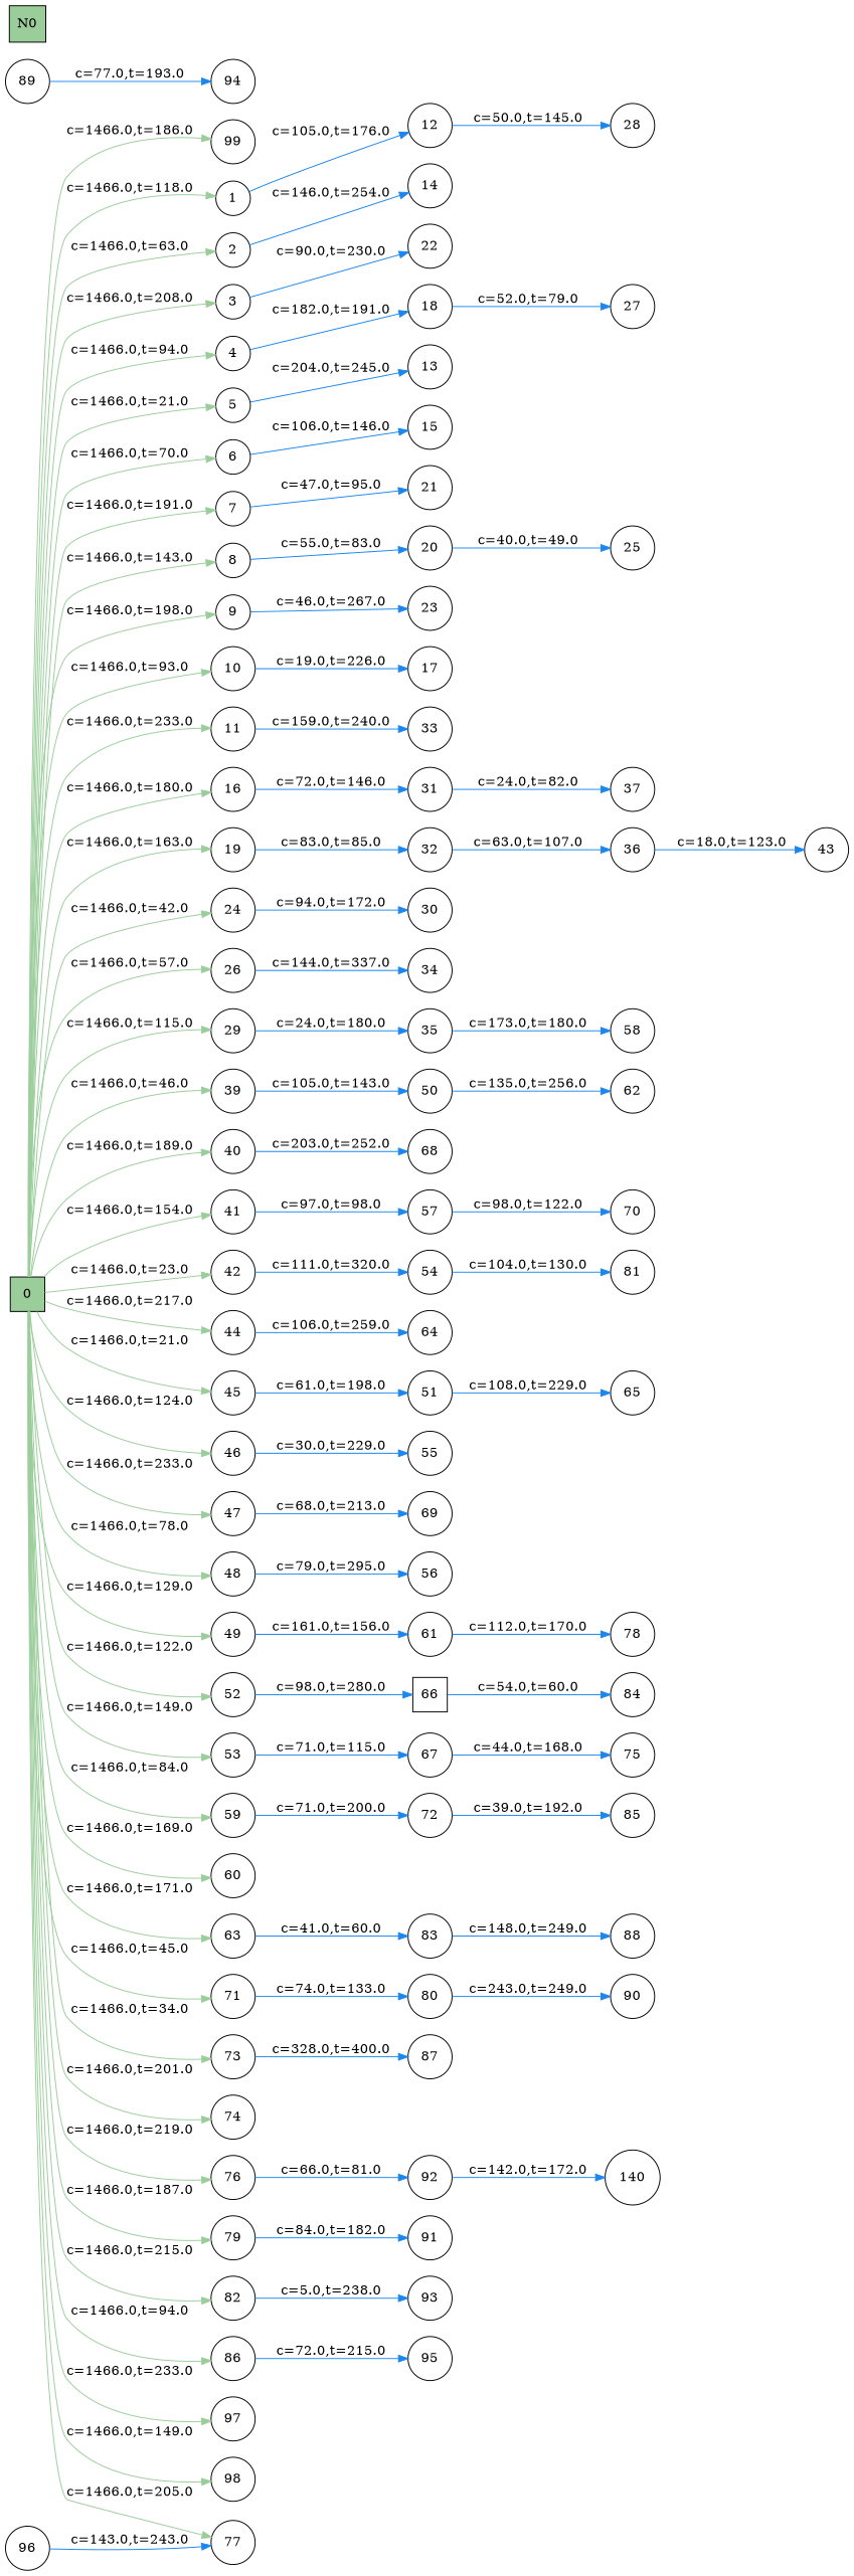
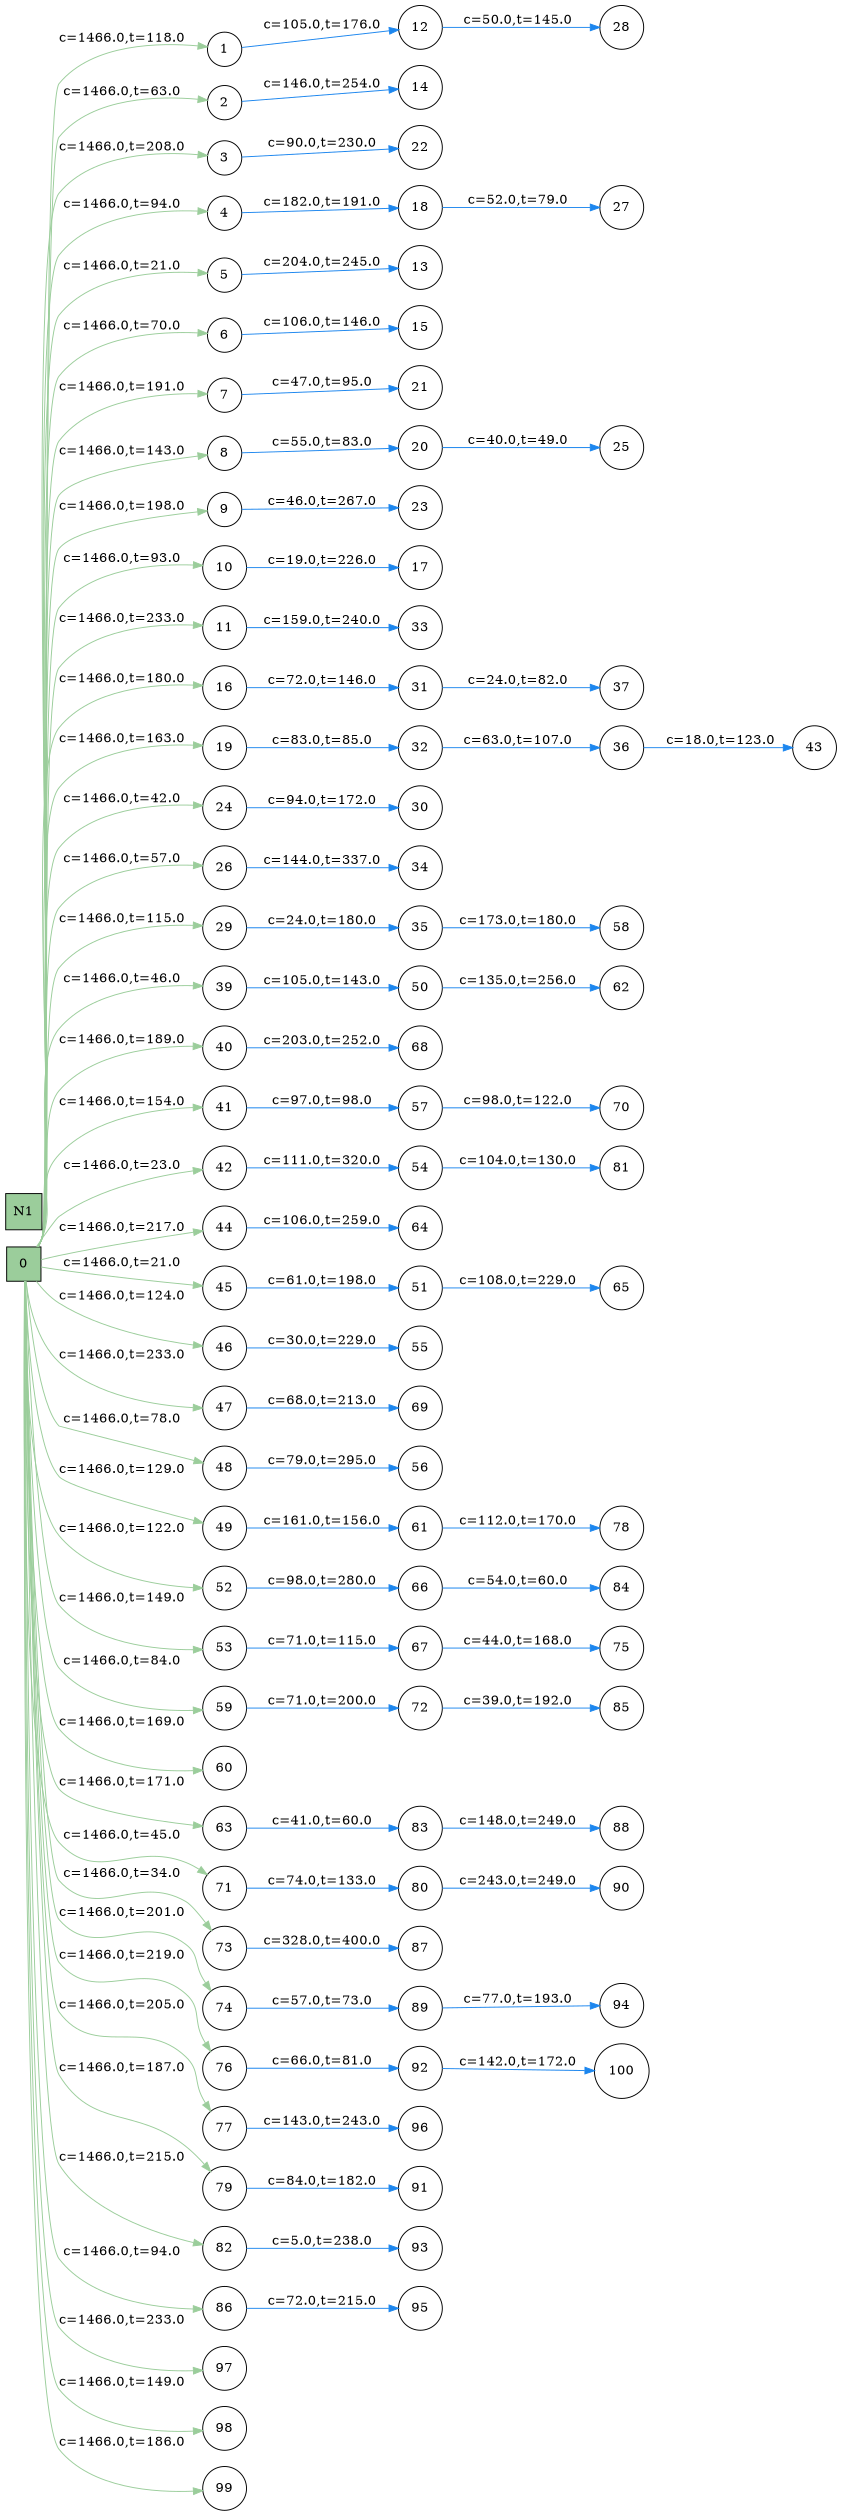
  digraph {
    rankdir=LR
    node [color=black fillcolor=darkseagreen3 shape=circle]
    edge [color=dodgerblue2 style=solid]
    0 [shape=square style=filled]
    1
    2
    3
    4
    5
    6
    7
    8
    9
    10
    11
    16
    19
    24
    26
    29
    39
    40
    41
    42
    44
    45
    46
    47
    48
    49
    52
    53
    59
    60
    63
    71
    73
    74
    76
    77
    79
    82
    86
    97
    98
    99
    12
    14
    22
    18
    13
    15
    21
    20
    23
    17
    33
    31
    32
    30
    34
    35
    50
    68
    57
    54
    64
    51
    55
    69
    56
    61
-   66 [shape=square]
+   66
    67
    72
    83
    80
    87
    89
    92
    96
    91
    93
    95
-   N1 [shape=square style=filled label=N0]
+   N1 [shape=square style=filled]
    28
    27
    25
    37
    36
    43
    58
    62
    70
    81
    65
    78
    84
    75
    85
    88
    90
    94
-   100 [label=140]
+   100
    0 -> 1 [color=darkseagreen3 label="c=1466.0,t=118.0"]
    0 -> 2 [color=darkseagreen3 label="c=1466.0,t=63.0"]
    0 -> 3 [color=darkseagreen3 label="c=1466.0,t=208.0"]
    0 -> 4 [color=darkseagreen3 label="c=1466.0,t=94.0"]
    0 -> 5 [color=darkseagreen3 label="c=1466.0,t=21.0"]
    0 -> 6 [color=darkseagreen3 label="c=1466.0,t=70.0"]
    0 -> 7 [color=darkseagreen3 label="c=1466.0,t=191.0"]
    0 -> 8 [color=darkseagreen3 label="c=1466.0,t=143.0"]
    0 -> 9 [color=darkseagreen3 label="c=1466.0,t=198.0"]
    0 -> 10 [color=darkseagreen3 label="c=1466.0,t=93.0"]
    0 -> 11 [color=darkseagreen3 label="c=1466.0,t=233.0"]
    0 -> 16 [color=darkseagreen3 label="c=1466.0,t=180.0"]
    0 -> 19 [color=darkseagreen3 label="c=1466.0,t=163.0"]
    0 -> 24 [color=darkseagreen3 label="c=1466.0,t=42.0"]
    0 -> 26 [color=darkseagreen3 label="c=1466.0,t=57.0"]
    0 -> 29 [color=darkseagreen3 label="c=1466.0,t=115.0"]
    0 -> 39 [color=darkseagreen3 label="c=1466.0,t=46.0"]
    0 -> 40 [color=darkseagreen3 label="c=1466.0,t=189.0"]
    0 -> 41 [color=darkseagreen3 label="c=1466.0,t=154.0"]
    0 -> 42 [color=darkseagreen3 label="c=1466.0,t=23.0"]
    0 -> 44 [color=darkseagreen3 label="c=1466.0,t=217.0"]
    0 -> 45 [color=darkseagreen3 label="c=1466.0,t=21.0"]
    0 -> 46 [color=darkseagreen3 label="c=1466.0,t=124.0"]
    0 -> 47 [color=darkseagreen3 label="c=1466.0,t=233.0"]
    0 -> 48 [color=darkseagreen3 label="c=1466.0,t=78.0"]
    0 -> 49 [color=darkseagreen3 label="c=1466.0,t=129.0"]
    0 -> 52 [color=darkseagreen3 label="c=1466.0,t=122.0"]
    0 -> 53 [color=darkseagreen3 label="c=1466.0,t=149.0"]
    0 -> 59 [color=darkseagreen3 label="c=1466.0,t=84.0"]
    0 -> 60 [color=darkseagreen3 label="c=1466.0,t=169.0"]
    0 -> 63 [color=darkseagreen3 label="c=1466.0,t=171.0"]
    0 -> 71 [color=darkseagreen3 label="c=1466.0,t=45.0"]
    0 -> 73 [color=darkseagreen3 label="c=1466.0,t=34.0"]
    0 -> 74 [color=darkseagreen3 label="c=1466.0,t=201.0"]
    0 -> 76 [color=darkseagreen3 label="c=1466.0,t=219.0"]
    0 -> 77 [color=darkseagreen3 label="c=1466.0,t=205.0"]
    0 -> 79 [color=darkseagreen3 label="c=1466.0,t=187.0"]
    0 -> 82 [color=darkseagreen3 label="c=1466.0,t=215.0"]
    0 -> 86 [color=darkseagreen3 label="c=1466.0,t=94.0"]
    0 -> 97 [color=darkseagreen3 label="c=1466.0,t=233.0"]
    0 -> 98 [color=darkseagreen3 label="c=1466.0,t=149.0"]
    0 -> 99 [color=darkseagreen3 label="c=1466.0,t=186.0"]
    1 -> 12 [label="c=105.0,t=176.0"]
    2 -> 14 [label="c=146.0,t=254.0"]
    3 -> 22 [label="c=90.0,t=230.0"]
    4 -> 18 [label="c=182.0,t=191.0"]
    5 -> 13 [label="c=204.0,t=245.0"]
    6 -> 15 [label="c=106.0,t=146.0"]
    7 -> 21 [label="c=47.0,t=95.0"]
    8 -> 20 [label="c=55.0,t=83.0"]
    9 -> 23 [label="c=46.0,t=267.0"]
    10 -> 17 [label="c=19.0,t=226.0"]
    11 -> 33 [label="c=159.0,t=240.0"]
    16 -> 31 [label="c=72.0,t=146.0"]
    19 -> 32 [label="c=83.0,t=85.0"]
    24 -> 30 [label="c=94.0,t=172.0"]
    26 -> 34 [label="c=144.0,t=337.0"]
    29 -> 35 [label="c=24.0,t=180.0"]
    39 -> 50 [label="c=105.0,t=143.0"]
    40 -> 68 [label="c=203.0,t=252.0"]
    41 -> 57 [label="c=97.0,t=98.0"]
    42 -> 54 [label="c=111.0,t=320.0"]
    44 -> 64 [label="c=106.0,t=259.0"]
    45 -> 51 [label="c=61.0,t=198.0"]
    46 -> 55 [label="c=30.0,t=229.0"]
    47 -> 69 [label="c=68.0,t=213.0"]
    48 -> 56 [label="c=79.0,t=295.0"]
    49 -> 61 [label="c=161.0,t=156.0"]
    52 -> 66 [label="c=98.0,t=280.0"]
    53 -> 67 [label="c=71.0,t=115.0"]
    59 -> 72 [label="c=71.0,t=200.0"]
    63 -> 83 [label="c=41.0,t=60.0"]
    71 -> 80 [label="c=74.0,t=133.0"]
    73 -> 87 [label="c=328.0,t=400.0"]
+   74 -> 89 [label="c=57.0,t=73.0"]
    76 -> 92 [label="c=66.0,t=81.0"]
-   96 -> 77 [label="c=143.0,t=243.0"]
+   77 -> 96 [label="c=143.0,t=243.0"]
    79 -> 91 [label="c=84.0,t=182.0"]
    82 -> 93 [label="c=5.0,t=238.0"]
    86 -> 95 [label="c=72.0,t=215.0"]
    12 -> 28 [label="c=50.0,t=145.0"]
    18 -> 27 [label="c=52.0,t=79.0"]
    20 -> 25 [label="c=40.0,t=49.0"]
    31 -> 37 [label="c=24.0,t=82.0"]
    32 -> 36 [label="c=63.0,t=107.0"]
    35 -> 58 [label="c=173.0,t=180.0"]
    50 -> 62 [label="c=135.0,t=256.0"]
    57 -> 70 [label="c=98.0,t=122.0"]
    54 -> 81 [label="c=104.0,t=130.0"]
    51 -> 65 [label="c=108.0,t=229.0"]
    61 -> 78 [label="c=112.0,t=170.0"]
    66 -> 84 [label="c=54.0,t=60.0"]
    67 -> 75 [label="c=44.0,t=168.0"]
    72 -> 85 [label="c=39.0,t=192.0"]
    83 -> 88 [label="c=148.0,t=249.0"]
    80 -> 90 [label="c=243.0,t=249.0"]
    89 -> 94 [label="c=77.0,t=193.0"]
    92 -> 100 [label="c=142.0,t=172.0"]
    36 -> 43 [label="c=18.0,t=123.0"]
  }
